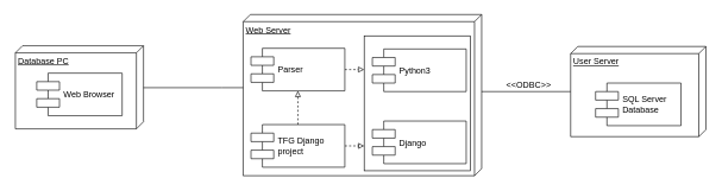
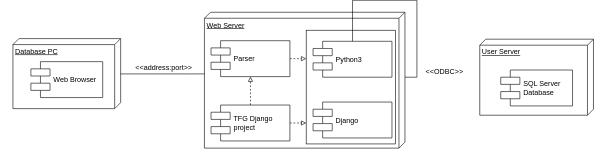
  <mxCell id="0" />
  <mxCell id="1" parent="0" />
  <mxCell id="2" value="&amp;lt;&amp;lt;ODBC&amp;gt;&amp;gt;" style="text;html=1;resizable=0;points=[];autosize=1;align=left;verticalAlign=top;spacingTop=-4;rotation=0;" parent="1" vertex="1"><mxGeometry x="708" y="109.5" width="80" height="20" as="geometry" /></mxCell>
  <mxCell id="3" value="" style="group" parent="1" vertex="1" connectable="0"><mxGeometry x="20" y="64" width="180" height="117" as="geometry" /></mxCell>
  <mxCell id="4" value="Database PC" style="verticalAlign=top;align=left;spacingTop=8;spacingLeft=2;spacingRight=12;shape=cube;size=10;direction=south;fontStyle=4;html=1;" parent="3" vertex="1"><mxGeometry width="180" height="117" as="geometry" /></mxCell>
  <mxCell id="5" value="Web Browser" style="shape=component;align=left;spacingLeft=36;" parent="3" vertex="1"><mxGeometry x="30" y="38.5" width="120" height="60" as="geometry" /></mxCell>
  <mxCell id="6" value="" style="group" parent="1" vertex="1" connectable="0"><mxGeometry x="340" y="20" width="335" height="227" as="geometry" /></mxCell>
  <mxCell id="7" value="Web Server" style="verticalAlign=top;align=left;spacingTop=8;spacingLeft=2;spacingRight=12;shape=cube;size=10;direction=south;fontStyle=4;html=1;" parent="6" vertex="1"><mxGeometry width="335.0" height="227" as="geometry" /></mxCell>
  <mxCell id="8" value="" style="html=1;" vertex="1" parent="6"><mxGeometry x="170" y="30" width="149" height="190" as="geometry" /></mxCell>
  <mxCell id="9" value="Django" style="shape=component;align=left;spacingLeft=36;" parent="6" vertex="1"><mxGeometry x="181.5" y="150" width="131.803" height="60" as="geometry" /></mxCell>
  <mxCell id="10" value="Python3" style="shape=component;align=left;spacingLeft=36;" parent="6" vertex="1"><mxGeometry x="181.5" y="48.5" width="131.803" height="60" as="geometry" /></mxCell>
  <mxCell id="11" style="edgeStyle=orthogonalEdgeStyle;rounded=0;orthogonalLoop=1;jettySize=auto;html=1;exitX=1;exitY=0.5;exitDx=0;exitDy=0;endArrow=block;endFill=0;dashed=1;" edge="1" parent="6" source="13" target="8"><mxGeometry relative="1" as="geometry"><Array as="points"><mxPoint x="163" y="185" /><mxPoint x="163" y="185" /></Array></mxGeometry></mxCell>
  <mxCell id="12" style="edgeStyle=orthogonalEdgeStyle;rounded=0;orthogonalLoop=1;jettySize=auto;html=1;exitX=0.5;exitY=0;exitDx=0;exitDy=0;entryX=0.5;entryY=1;entryDx=0;entryDy=0;dashed=1;endArrow=block;endFill=0;" edge="1" parent="6" source="13" target="15"><mxGeometry relative="1" as="geometry" /></mxCell>
  <mxCell id="13" value="TFG Django&#10;project" style="shape=component;align=left;spacingLeft=36;" vertex="1" parent="6"><mxGeometry x="10.984" y="155" width="131.803" height="60" as="geometry" /></mxCell>
  <mxCell id="14" style="edgeStyle=orthogonalEdgeStyle;rounded=0;orthogonalLoop=1;jettySize=auto;html=1;exitX=1;exitY=0.5;exitDx=0;exitDy=0;entryX=0;entryY=0.25;entryDx=0;entryDy=0;dashed=1;endArrow=block;endFill=0;" edge="1" parent="6" source="15" target="8"><mxGeometry relative="1" as="geometry"><Array as="points"><mxPoint x="160" y="78" /><mxPoint x="160" y="78" /></Array></mxGeometry></mxCell>
  <mxCell id="15" value="Parser" style="shape=component;align=left;spacingLeft=36;" vertex="1" parent="6"><mxGeometry x="10.984" y="47.5" width="131.803" height="60" as="geometry" /></mxCell>
  <mxCell id="16" value="" style="group" parent="1" vertex="1" connectable="0"><mxGeometry x="800" y="65" width="190" height="127" as="geometry" /></mxCell>
  <mxCell id="17" value="User Server" style="verticalAlign=top;align=left;spacingTop=8;spacingLeft=2;spacingRight=12;shape=cube;size=10;direction=south;fontStyle=4;html=1;" parent="16" vertex="1"><mxGeometry width="190" height="127" as="geometry" /></mxCell>
  <mxCell id="18" value="SQL Server&#10;Database" style="shape=component;align=left;spacingLeft=36;" parent="16" vertex="1"><mxGeometry x="35" y="51.5" width="120" height="60" as="geometry" /></mxCell>
- <mxCell id="19" style="edgeStyle=orthogonalEdgeStyle;rounded=0;orthogonalLoop=1;jettySize=auto;html=1;exitX=0;exitY=0;exitDx=108.5;exitDy=0;exitPerimeter=0;startArrow=none;startFill=0;endArrow=none;endFill=0;" parent="1" source="7" target="17" edge="1"><mxGeometry relative="1" as="geometry" /></mxCell>
+ <mxCell id="19" style="edgeStyle=orthogonalEdgeStyle;rounded=0;orthogonalLoop=1;jettySize=auto;html=1;exitX=0;exitY=0;exitDx=108.5;exitDy=0;exitPerimeter=0;startArrow=none;startFill=0;endArrow=none;endFill=0;" parent="1" source="7" target="10" edge="1"><mxGeometry relative="1" as="geometry" /></mxCell>
  <mxCell id="20" style="edgeStyle=orthogonalEdgeStyle;rounded=0;orthogonalLoop=1;jettySize=auto;html=1;startArrow=none;startFill=0;endArrow=none;endFill=0;" parent="1" target="4" edge="1" source="7"><mxGeometry relative="1" as="geometry"><mxPoint x="370" y="123" as="sourcePoint" /><Array as="points"><mxPoint x="310" y="123" /><mxPoint x="310" y="123" /></Array></mxGeometry></mxCell>
+ <mxCell id="21" value="&amp;lt;&amp;lt;address:port&amp;gt;&amp;gt;" style="text;html=1;resizable=0;points=[];autosize=1;align=left;verticalAlign=top;spacingTop=-4;" parent="1" vertex="1"><mxGeometry x="223" y="102.5" width="110" height="20" as="geometry" /></mxCell>
